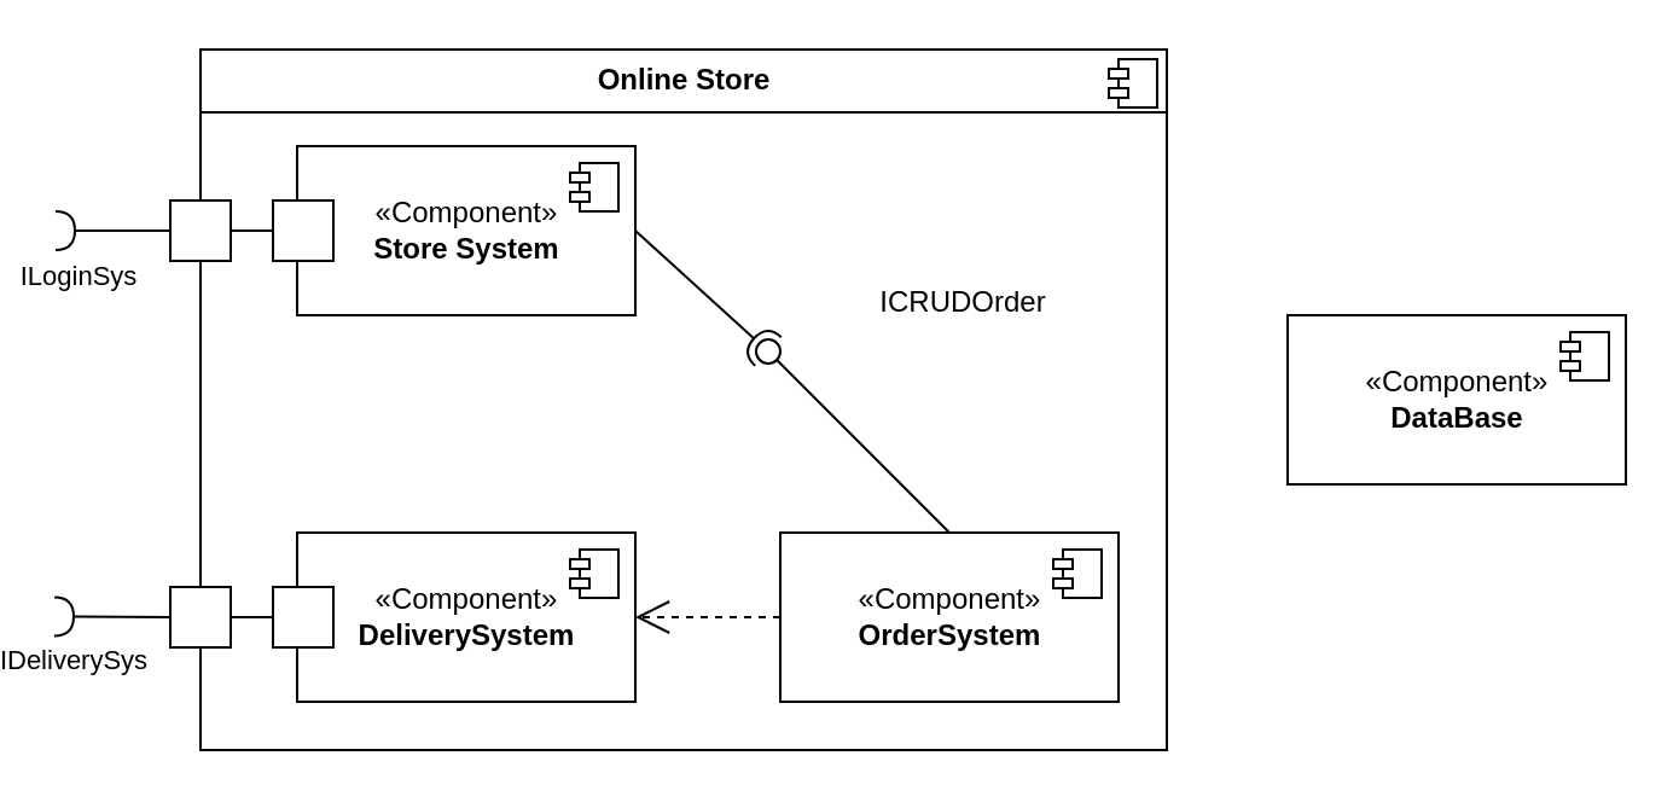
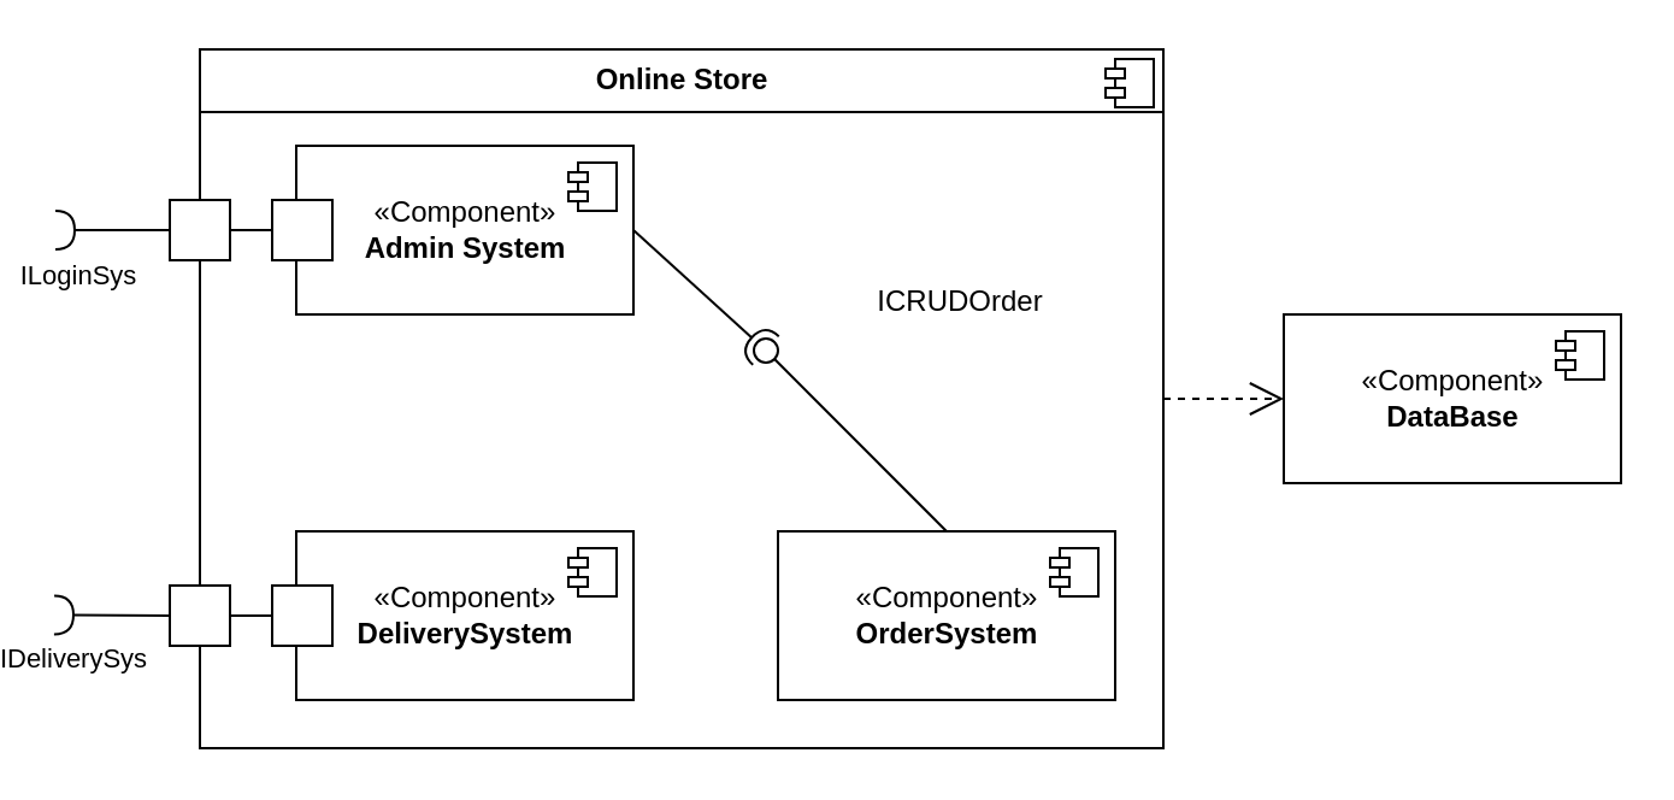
  <mxCell id="0" />
  <mxCell id="1" parent="0" />
  <mxCell id="2" value="&lt;p style=&quot;margin:0px;margin-top:6px;text-align:center;&quot;&gt;&lt;b&gt;Online Store&lt;/b&gt;&lt;/p&gt;&lt;hr size=&quot;1&quot; style=&quot;border-style:solid;&quot;&gt;&lt;p style=&quot;margin:0px;margin-left:8px;&quot;&gt;&lt;br&gt;&lt;/p&gt;" style="align=left;overflow=fill;html=1;dropTarget=0;whiteSpace=wrap;" vertex="1" parent="1"><mxGeometry x="80.5" y="20" width="400" height="290" as="geometry" /></mxCell>
  <mxCell id="3" value="" style="shape=component;jettyWidth=8;jettyHeight=4;" vertex="1" parent="2"><mxGeometry x="1" width="20" height="20" relative="1" as="geometry"><mxPoint x="-24" y="4" as="offset" /></mxGeometry></mxCell>
  <mxCell id="4" value="«Component»&lt;br&gt;&lt;b&gt;DataBase&lt;/b&gt;" style="html=1;dropTarget=0;whiteSpace=wrap;" vertex="1" parent="1"><mxGeometry x="530.5" y="130" width="140" height="70" as="geometry" /></mxCell>
  <mxCell id="5" value="" style="shape=module;jettyWidth=8;jettyHeight=4;" vertex="1" parent="4"><mxGeometry x="1" width="20" height="20" relative="1" as="geometry"><mxPoint x="-27" y="7" as="offset" /></mxGeometry></mxCell>
  <mxCell id="6" value="" style="whiteSpace=wrap;html=1;aspect=fixed;" vertex="1" parent="1"><mxGeometry x="68" y="82.5" width="25" height="25" as="geometry" /></mxCell>
  <mxCell id="7" value="" style="whiteSpace=wrap;html=1;aspect=fixed;" vertex="1" parent="1"><mxGeometry x="68" y="242.5" width="25" height="25" as="geometry" /></mxCell>
- <mxCell id="8" value="«Component»&lt;br&gt;&lt;b&gt;Store System&lt;/b&gt;" style="html=1;dropTarget=0;whiteSpace=wrap;" vertex="1" parent="1"><mxGeometry x="120.5" y="60" width="140" height="70" as="geometry" /></mxCell>
+ <mxCell id="8" value="«Component»&lt;br&gt;&lt;b&gt;Admin System&lt;/b&gt;" style="html=1;dropTarget=0;whiteSpace=wrap;" vertex="1" parent="1"><mxGeometry x="120.5" y="60" width="140" height="70" as="geometry" /></mxCell>
  <mxCell id="9" value="" style="shape=module;jettyWidth=8;jettyHeight=4;" vertex="1" parent="8"><mxGeometry x="1" width="20" height="20" relative="1" as="geometry"><mxPoint x="-27" y="7" as="offset" /></mxGeometry></mxCell>
  <mxCell id="10" value="" style="rounded=0;orthogonalLoop=1;jettySize=auto;html=1;endArrow=halfCircle;endFill=0;endSize=6;strokeWidth=1;sketch=0;exitX=0;exitY=0.5;exitDx=0;exitDy=0;" edge="1" parent="1" source="6"><mxGeometry relative="1" as="geometry"><mxPoint x="45.5" y="82.5" as="sourcePoint" /><mxPoint x="20.5" y="95" as="targetPoint" /></mxGeometry></mxCell>
  <mxCell id="11" value="ILoginSys" style="edgeLabel;html=1;align=center;verticalAlign=middle;resizable=0;points=[];" vertex="1" connectable="0" parent="10"><mxGeometry x="-0.183" y="2" relative="1" as="geometry"><mxPoint x="-20" y="16" as="offset" /></mxGeometry></mxCell>
  <mxCell id="12" value="" style="ellipse;whiteSpace=wrap;html=1;align=center;aspect=fixed;fillColor=none;strokeColor=none;resizable=0;perimeter=centerPerimeter;rotatable=0;allowArrows=0;points=[];outlineConnect=1;" vertex="1" parent="1"><mxGeometry x="20.5" y="77.5" width="10" height="10" as="geometry" /></mxCell>
  <mxCell id="13" value="«Component»&lt;br&gt;&lt;b&gt;OrderSystem&lt;/b&gt;" style="html=1;dropTarget=0;whiteSpace=wrap;" vertex="1" parent="1"><mxGeometry x="320.5" y="220" width="140" height="70" as="geometry" /></mxCell>
  <mxCell id="14" value="" style="shape=module;jettyWidth=8;jettyHeight=4;" vertex="1" parent="13"><mxGeometry x="1" width="20" height="20" relative="1" as="geometry"><mxPoint x="-27" y="7" as="offset" /></mxGeometry></mxCell>
  <mxCell id="15" value="«Component»&lt;br&gt;&lt;b&gt;DeliverySystem&lt;/b&gt;" style="html=1;dropTarget=0;whiteSpace=wrap;" vertex="1" parent="1"><mxGeometry x="120.5" y="220" width="140" height="70" as="geometry" /></mxCell>
  <mxCell id="16" value="" style="shape=module;jettyWidth=8;jettyHeight=4;" vertex="1" parent="15"><mxGeometry x="1" width="20" height="20" relative="1" as="geometry"><mxPoint x="-27" y="7" as="offset" /></mxGeometry></mxCell>
  <mxCell id="17" value="" style="endArrow=none;html=1;rounded=0;entryX=1;entryY=0.5;entryDx=0;entryDy=0;exitX=0;exitY=0.5;exitDx=0;exitDy=0;" edge="1" parent="1" source="18" target="6"><mxGeometry width="50" height="50" relative="1" as="geometry"><mxPoint x="30.5" y="150" as="sourcePoint" /><mxPoint x="230.5" y="170" as="targetPoint" /></mxGeometry></mxCell>
  <mxCell id="18" value="" style="whiteSpace=wrap;html=1;aspect=fixed;" vertex="1" parent="1"><mxGeometry x="110.5" y="82.5" width="25" height="25" as="geometry" /></mxCell>
  <mxCell id="19" value="" style="whiteSpace=wrap;html=1;aspect=fixed;" vertex="1" parent="1"><mxGeometry x="110.5" y="242.5" width="25" height="25" as="geometry" /></mxCell>
  <mxCell id="20" value="" style="rounded=0;orthogonalLoop=1;jettySize=auto;html=1;endArrow=halfCircle;endFill=0;endSize=6;strokeWidth=1;sketch=0;exitX=0;exitY=0.5;exitDx=0;exitDy=0;" edge="1" parent="1" source="7"><mxGeometry relative="1" as="geometry"><mxPoint x="50.5" y="230" as="sourcePoint" /><mxPoint x="20" y="254.76" as="targetPoint" /></mxGeometry></mxCell>
  <mxCell id="21" value="IDeliverySys" style="edgeLabel;html=1;align=center;verticalAlign=middle;resizable=0;points=[];" vertex="1" connectable="0" parent="20"><mxGeometry x="-0.183" y="2" relative="1" as="geometry"><mxPoint x="-20" y="16" as="offset" /></mxGeometry></mxCell>
  <mxCell id="22" value="" style="endArrow=none;html=1;rounded=0;entryX=1;entryY=0.5;entryDx=0;entryDy=0;exitX=0;exitY=0.5;exitDx=0;exitDy=0;" edge="1" parent="1" source="19" target="7"><mxGeometry width="50" height="50" relative="1" as="geometry"><mxPoint x="120.5" y="105" as="sourcePoint" /><mxPoint x="103.5" y="105" as="targetPoint" /></mxGeometry></mxCell>
- <mxCell id="23" value="" style="endArrow=open;endSize=12;dashed=1;html=1;rounded=0;exitX=0;exitY=0.5;exitDx=0;exitDy=0;entryX=1;entryY=0.5;entryDx=0;entryDy=0;" edge="1" parent="1" source="13" target="15"><mxGeometry width="160" relative="1" as="geometry"><mxPoint x="150.5" y="180" as="sourcePoint" /><mxPoint x="310.5" y="180" as="targetPoint" /></mxGeometry></mxCell>
  <mxCell id="24" value="" style="rounded=0;orthogonalLoop=1;jettySize=auto;html=1;endArrow=halfCircle;endFill=0;endSize=6;strokeWidth=1;sketch=0;exitX=1;exitY=0.5;exitDx=0;exitDy=0;" edge="1" target="26" parent="1" source="8"><mxGeometry relative="1" as="geometry"><mxPoint x="250.5" y="185" as="sourcePoint" /></mxGeometry></mxCell>
  <mxCell id="25" value="" style="rounded=0;orthogonalLoop=1;jettySize=auto;html=1;endArrow=oval;endFill=0;sketch=0;sourcePerimeterSpacing=0;targetPerimeterSpacing=0;endSize=10;exitX=0.5;exitY=0;exitDx=0;exitDy=0;" edge="1" target="26" parent="1" source="13"><mxGeometry relative="1" as="geometry"><mxPoint x="210.5" y="185" as="sourcePoint" /></mxGeometry></mxCell>
  <mxCell id="26" value="" style="ellipse;whiteSpace=wrap;html=1;align=center;aspect=fixed;fillColor=none;strokeColor=none;resizable=0;perimeter=centerPerimeter;rotatable=0;allowArrows=0;points=[];outlineConnect=1;" vertex="1" parent="1"><mxGeometry x="310.5" y="140" width="10" height="10" as="geometry" /></mxCell>
  <mxCell id="27" value="ICRUDOrder" style="text;html=1;align=center;verticalAlign=middle;resizable=0;points=[];autosize=1;strokeColor=none;fillColor=none;" vertex="1" parent="1"><mxGeometry x="350.5" y="110" width="90" height="30" as="geometry" /></mxCell>
+ <mxCell id="28" value="" style="endArrow=open;endSize=12;dashed=1;html=1;rounded=0;exitX=1;exitY=0.5;exitDx=0;exitDy=0;entryX=0;entryY=0.5;entryDx=0;entryDy=0;" edge="1" parent="1" source="2" target="4"><mxGeometry width="160" relative="1" as="geometry"><mxPoint x="600.5" y="220" as="sourcePoint" /><mxPoint x="520.5" y="140" as="targetPoint" /></mxGeometry></mxCell>
